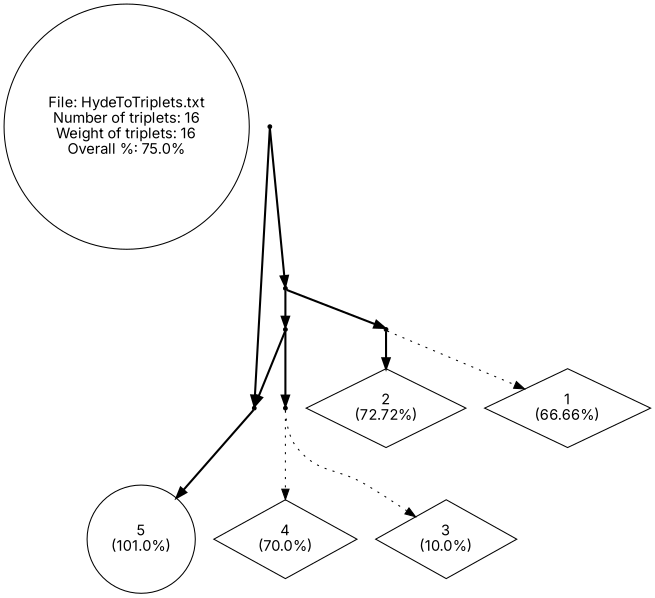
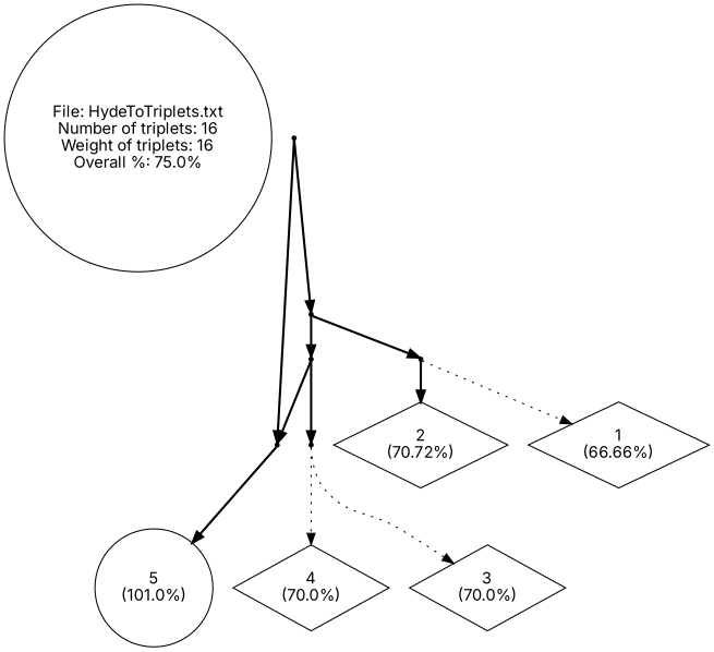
  strict digraph {
    fontname=Inter
    node [fontname=Inter shape=point]
    edge [fontname=Inter fontsize=8 style=bold]
    n1 [label="File: HydeToTriplets.txt\nNumber of triplets: 16\nWeight of triplets: 16\nOverall %: 75.0%" shape=circle width=0.4]
    1000
    1001
    1003
    n5 [label="5\n(101.0%)" shape=circle width=0.3]
    1004
    1007
-   n8 [label="2\n(72.72%)" shape=diamond width=0.3]
+   n8 [label="2\n(70.72%)" shape=diamond width=0.3]
    n9 [label="1\n(66.66%)" shape=diamond width=0.3]
    1008
-   n11 [label="3\n(10.0%)" shape=diamond width=0.3]
+   n11 [label="3\n(70.0%)" shape=diamond width=0.3]
    n12 [label="4\n(70.0%)" shape=diamond width=0.3]
    1000 -> 1001
    1000 -> 1003
    1001 -> n5
    1003 -> 1004
    1003 -> 1007
    1004 -> n8
    1004 -> n9 [style=dotted]
    1007 -> 1001
    1007 -> 1008
    1008 -> n11 [style=dotted]
    1008 -> n12 [style=dotted]
  }
